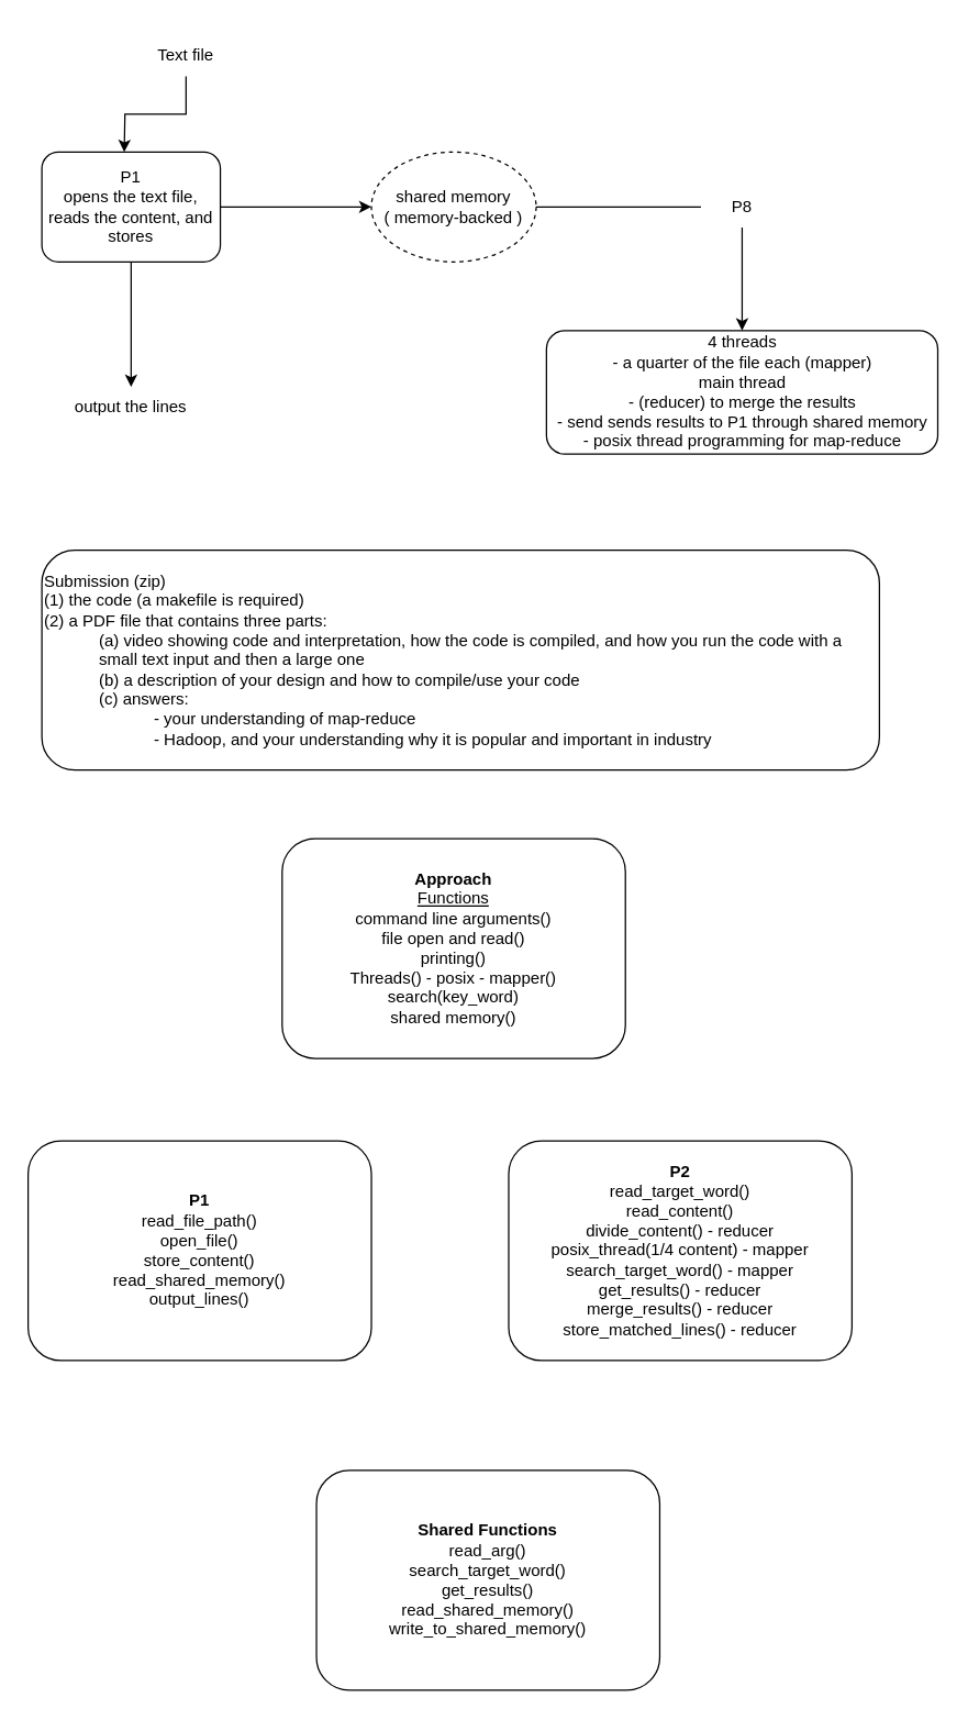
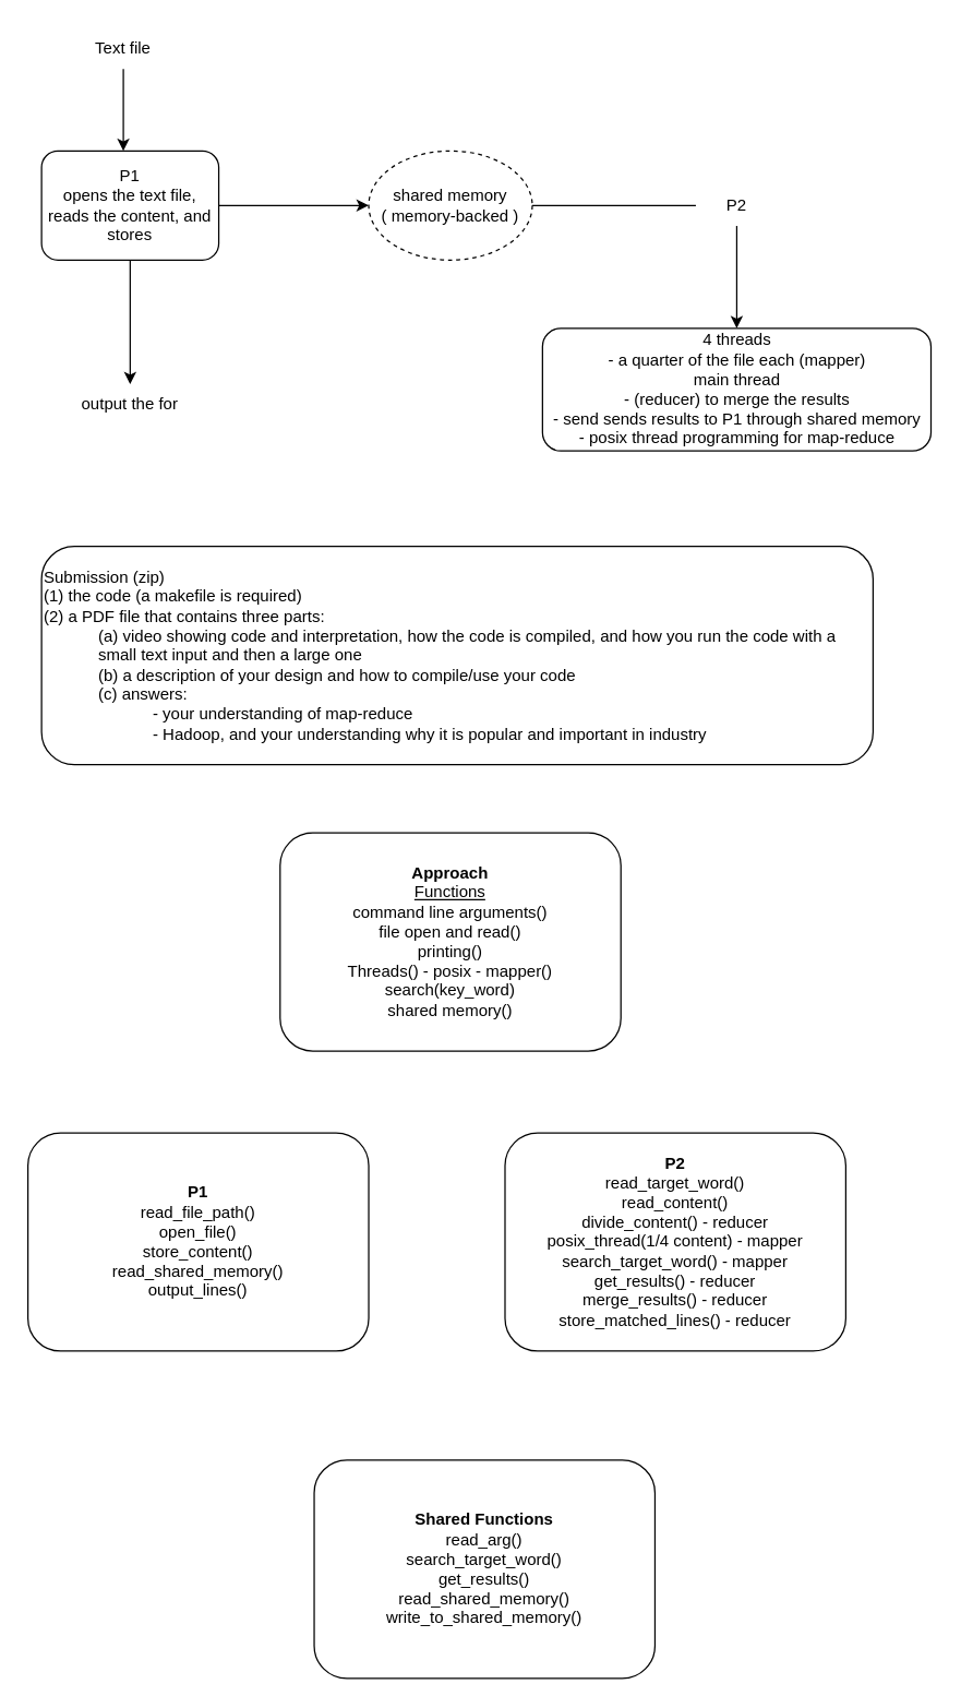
  <mxCell id="0" />
  <mxCell id="1" parent="0" />
  <mxCell id="2" style="edgeStyle=orthogonalEdgeStyle;rounded=0;orthogonalLoop=1;jettySize=auto;html=1;exitX=0.5;exitY=1;exitDx=0;exitDy=0;" edge="1" parent="1" source="3"><mxGeometry relative="1" as="geometry"><mxPoint x="90" y="110" as="targetPoint" /></mxGeometry></mxCell>
- <mxCell id="3" value="Text file" style="text;html=1;strokeColor=none;fillColor=none;align=center;verticalAlign=middle;whiteSpace=wrap;rounded=0;" vertex="1" parent="1"><mxGeometry x="105" y="25" width="60" height="30" as="geometry" /></mxCell>
+ <mxCell id="3" value="Text file" style="text;html=1;strokeColor=none;fillColor=none;align=center;verticalAlign=middle;whiteSpace=wrap;rounded=0;" vertex="1" parent="1"><mxGeometry x="60" y="20" width="60" height="30" as="geometry" /></mxCell>
  <mxCell id="4" style="edgeStyle=orthogonalEdgeStyle;rounded=0;orthogonalLoop=1;jettySize=auto;html=1;exitX=0;exitY=0.5;exitDx=0;exitDy=0;entryX=1;entryY=0.5;entryDx=0;entryDy=0;endArrow=none;" edge="1" parent="1" source="6" target="7"><mxGeometry relative="1" as="geometry" /></mxCell>
  <mxCell id="5" style="edgeStyle=orthogonalEdgeStyle;rounded=0;orthogonalLoop=1;jettySize=auto;html=1;exitX=0.5;exitY=1;exitDx=0;exitDy=0;entryX=0.5;entryY=0;entryDx=0;entryDy=0;" edge="1" parent="1" source="6" target="11"><mxGeometry relative="1" as="geometry" /></mxCell>
- <mxCell id="6" value="P8" style="text;html=1;strokeColor=none;fillColor=none;align=center;verticalAlign=middle;whiteSpace=wrap;rounded=0;" vertex="1" parent="1"><mxGeometry x="510" y="135" width="60" height="30" as="geometry" /></mxCell>
+ <mxCell id="6" value="P2" style="text;html=1;strokeColor=none;fillColor=none;align=center;verticalAlign=middle;whiteSpace=wrap;rounded=0;" vertex="1" parent="1"><mxGeometry x="510" y="135" width="60" height="30" as="geometry" /></mxCell>
  <mxCell id="7" value="shared memory&lt;br&gt;(&amp;nbsp;memory-backed )" style="ellipse;whiteSpace=wrap;html=1;dashed=1;" vertex="1" parent="1"><mxGeometry x="270" y="110" width="120" height="80" as="geometry" /></mxCell>
  <mxCell id="8" style="edgeStyle=orthogonalEdgeStyle;rounded=0;orthogonalLoop=1;jettySize=auto;html=1;exitX=0.5;exitY=1;exitDx=0;exitDy=0;entryX=0.5;entryY=0;entryDx=0;entryDy=0;" edge="1" parent="1" source="10" target="12"><mxGeometry relative="1" as="geometry" /></mxCell>
  <mxCell id="9" style="edgeStyle=orthogonalEdgeStyle;rounded=0;orthogonalLoop=1;jettySize=auto;html=1;exitX=1;exitY=0.5;exitDx=0;exitDy=0;entryX=0;entryY=0.5;entryDx=0;entryDy=0;" edge="1" parent="1" source="10" target="7"><mxGeometry relative="1" as="geometry" /></mxCell>
  <mxCell id="10" value="P1&lt;br&gt;opens the text file, reads the content, and stores" style="rounded=1;whiteSpace=wrap;html=1;" vertex="1" parent="1"><mxGeometry x="30" y="110" width="130" height="80" as="geometry" /></mxCell>
  <mxCell id="11" value="4 threads&lt;br&gt;- a quarter of the file each (mapper)&lt;br&gt;main thread&lt;br&gt;- (reducer) to merge the results&lt;br&gt;- send sends results to P1 through shared memory&lt;br&gt;- posix thread programming for map-reduce" style="rounded=1;whiteSpace=wrap;html=1;" vertex="1" parent="1"><mxGeometry x="397.5" y="240" width="285" height="90" as="geometry" /></mxCell>
- <mxCell id="12" value="output the lines" style="text;html=1;strokeColor=none;fillColor=none;align=center;verticalAlign=middle;whiteSpace=wrap;rounded=0;" vertex="1" parent="1"><mxGeometry x="45" y="281" width="100" height="30" as="geometry" /></mxCell>
+ <mxCell id="12" value="output the for" style="text;html=1;strokeColor=none;fillColor=none;align=center;verticalAlign=middle;whiteSpace=wrap;rounded=0;" vertex="1" parent="1"><mxGeometry x="45" y="281" width="100" height="30" as="geometry" /></mxCell>
  <mxCell id="13" value="Submission (zip)&lt;br&gt;&lt;div&gt;(1) the code (a makefile is required)&lt;/div&gt;&lt;div&gt;(2) a PDF file that&amp;nbsp;&lt;span&gt;contains three parts:&amp;nbsp;&lt;/span&gt;&lt;/div&gt;&lt;blockquote style=&quot;margin: 0 0 0 40px ; border: none ; padding: 0px&quot;&gt;&lt;div&gt;&lt;span&gt;(a) video showing code&amp;nbsp;&lt;/span&gt;&lt;span&gt;and interpretation, how the code is compiled, and how you run the code with a small text input&amp;nbsp;&lt;/span&gt;&lt;span&gt;and then a large one&lt;/span&gt;&lt;/div&gt;&lt;div&gt;(b) a description of your&amp;nbsp;&lt;span&gt;design and how to compile/use your code&lt;/span&gt;&lt;/div&gt;&lt;div&gt;&lt;span&gt;(c) answers&lt;/span&gt;&lt;span&gt;:&lt;/span&gt;&lt;/div&gt;&lt;/blockquote&gt;&lt;blockquote style=&quot;margin: 0 0 0 40px ; border: none ; padding: 0px&quot;&gt;&lt;blockquote style=&quot;margin: 0 0 0 40px ; border: none ; padding: 0px&quot;&gt;&lt;div&gt;&lt;span&gt;- your understanding of map-reduce&lt;/span&gt;&lt;/div&gt;&lt;/blockquote&gt;&lt;blockquote style=&quot;margin: 0 0 0 40px ; border: none ; padding: 0px&quot;&gt;&lt;div&gt;&lt;span&gt;&lt;div&gt;- Hadoop, and your understanding why it is popular and important&amp;nbsp;&lt;span&gt;in industry&lt;/span&gt;&lt;/div&gt;&lt;/span&gt;&lt;/div&gt;&lt;/blockquote&gt;&lt;/blockquote&gt;" style="rounded=1;whiteSpace=wrap;html=1;align=left;" vertex="1" parent="1"><mxGeometry x="30" y="400" width="610" height="160" as="geometry" /></mxCell>
  <mxCell id="14" value="&lt;b&gt;Approach&lt;/b&gt;&lt;br&gt;&lt;u&gt;Functions&lt;/u&gt;&lt;br&gt;command line arguments()&lt;br&gt;file open and read()&lt;br&gt;printing()&lt;br&gt;Threads() - posix - mapper()&lt;br&gt;search(key_word)&lt;br&gt;shared memory()" style="rounded=1;whiteSpace=wrap;html=1;align=center;" vertex="1" parent="1"><mxGeometry x="205" y="610" width="250" height="160" as="geometry" /></mxCell>
  <mxCell id="15" value="&lt;b&gt;P1&lt;/b&gt;&lt;br&gt;read_file_path()&lt;br&gt;open_file()&lt;br&gt;store_content()&lt;br&gt;read_shared_memory()&lt;br&gt;output_lines()" style="rounded=1;whiteSpace=wrap;html=1;align=center;" vertex="1" parent="1"><mxGeometry x="20" y="830" width="250" height="160" as="geometry" /></mxCell>
  <mxCell id="16" value="&lt;b&gt;P2&lt;/b&gt;&lt;br&gt;read_target_word()&lt;br&gt;read_content()&lt;br&gt;divide_content() - reducer&lt;br&gt;posix_thread(1/4 content) - mapper&lt;br&gt;search_target_word() - mapper&lt;br&gt;get_results() - reducer&lt;br&gt;merge_results() - reducer&lt;br&gt;store_matched_lines() - reducer" style="rounded=1;whiteSpace=wrap;html=1;align=center;" vertex="1" parent="1"><mxGeometry x="370" y="830" width="250" height="160" as="geometry" /></mxCell>
  <mxCell id="17" value="&lt;b&gt;Shared Functions&lt;/b&gt;&lt;br&gt;read_arg()&lt;br&gt;search_target_word()&lt;br&gt;get_results()&lt;br&gt;read_shared_memory()&lt;br&gt;write_to_shared_memory()" style="rounded=1;whiteSpace=wrap;html=1;align=center;" vertex="1" parent="1"><mxGeometry x="230" y="1070" width="250" height="160" as="geometry" /></mxCell>
